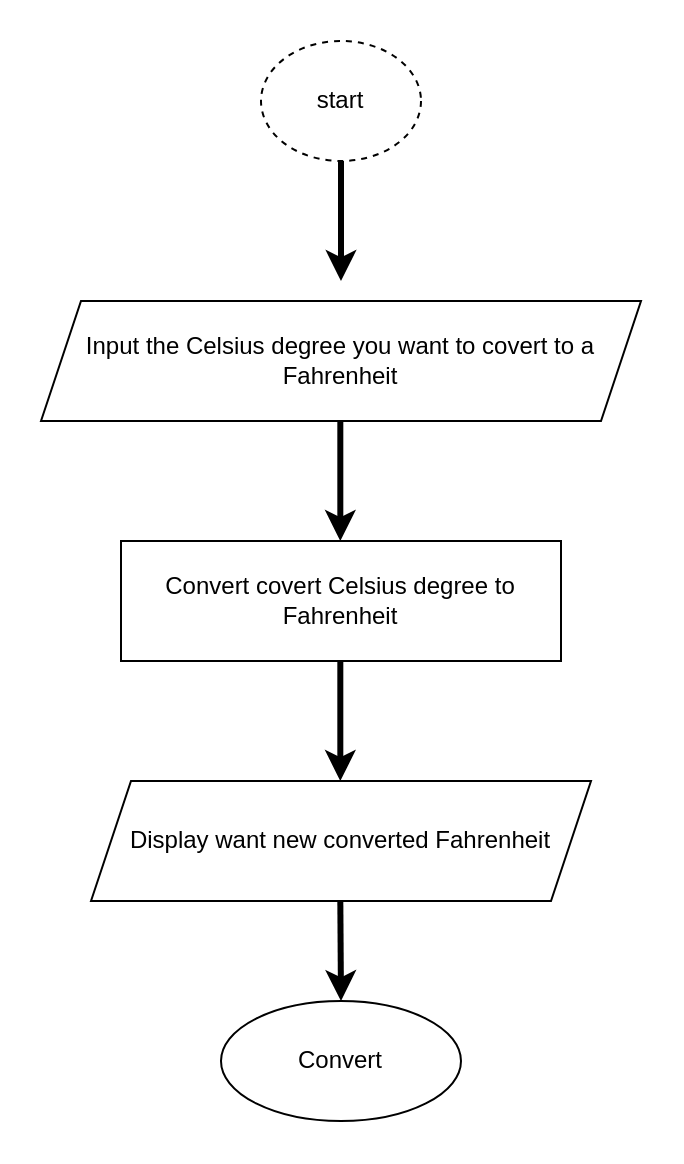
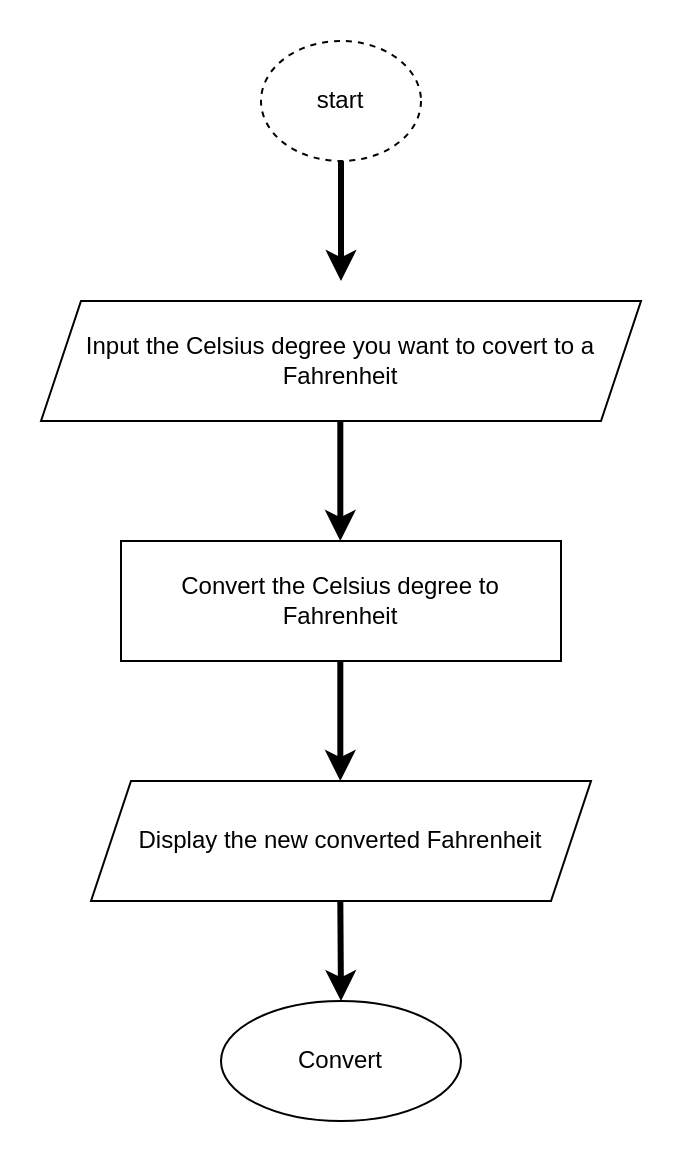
  <mxCell id="0" />
  <mxCell id="1" parent="0" />
  <mxCell id="2" style="edgeStyle=none;html=1;exitX=0.5;exitY=1;exitDx=0;exitDy=0;strokeWidth=3;" edge="1" parent="1" source="3"><mxGeometry relative="1" as="geometry"><mxPoint x="170" y="140" as="targetPoint" /></mxGeometry></mxCell>
  <mxCell id="3" value="start" style="ellipse;whiteSpace=wrap;html=1;dashed=1;" vertex="1" parent="1"><mxGeometry x="130" y="20" width="80" height="60" as="geometry" /></mxCell>
  <mxCell id="4" value="Input the Celsius degree you want to covert to a Fahrenheit" style="shape=parallelogram;perimeter=parallelogramPerimeter;whiteSpace=wrap;html=1;fixedSize=1;" vertex="1" parent="1"><mxGeometry x="20" y="150" width="300" height="60" as="geometry" /></mxCell>
- <mxCell id="5" value="Convert covert Celsius degree to Fahrenheit" style="rounded=0;whiteSpace=wrap;html=1;" vertex="1" parent="1"><mxGeometry x="60" y="270" width="220" height="60" as="geometry" /></mxCell>
+ <mxCell id="5" value="Convert the Celsius degree to Fahrenheit" style="rounded=0;whiteSpace=wrap;html=1;" vertex="1" parent="1"><mxGeometry x="60" y="270" width="220" height="60" as="geometry" /></mxCell>
  <mxCell id="6" style="edgeStyle=none;html=1;exitX=0.5;exitY=1;exitDx=0;exitDy=0;strokeWidth=3;" edge="1" parent="1"><mxGeometry relative="1" as="geometry"><mxPoint x="169.66" y="270" as="targetPoint" /><mxPoint x="169.66" y="210" as="sourcePoint" /></mxGeometry></mxCell>
  <mxCell id="7" style="edgeStyle=none;html=1;exitX=0.5;exitY=1;exitDx=0;exitDy=0;strokeWidth=3;" edge="1" parent="1"><mxGeometry relative="1" as="geometry"><mxPoint x="169.66" y="390" as="targetPoint" /><mxPoint x="169.66" y="330" as="sourcePoint" /></mxGeometry></mxCell>
- <mxCell id="8" value="Display want new converted Fahrenheit" style="shape=parallelogram;perimeter=parallelogramPerimeter;whiteSpace=wrap;html=1;fixedSize=1;" vertex="1" parent="1"><mxGeometry x="45" y="390" width="250" height="60" as="geometry" /></mxCell>
+ <mxCell id="8" value="Display the new converted Fahrenheit" style="shape=parallelogram;perimeter=parallelogramPerimeter;whiteSpace=wrap;html=1;fixedSize=1;" vertex="1" parent="1"><mxGeometry x="45" y="390" width="250" height="60" as="geometry" /></mxCell>
  <mxCell id="9" style="edgeStyle=none;html=1;exitX=0.5;exitY=1;exitDx=0;exitDy=0;strokeWidth=3;" edge="1" parent="1" target="10"><mxGeometry relative="1" as="geometry"><mxPoint x="169.66" y="510" as="targetPoint" /><mxPoint x="169.66" y="450" as="sourcePoint" /></mxGeometry></mxCell>
  <mxCell id="10" value="Convert" style="ellipse;whiteSpace=wrap;html=1;" vertex="1" parent="1"><mxGeometry x="110" y="500" width="120" height="60" as="geometry" /></mxCell>
